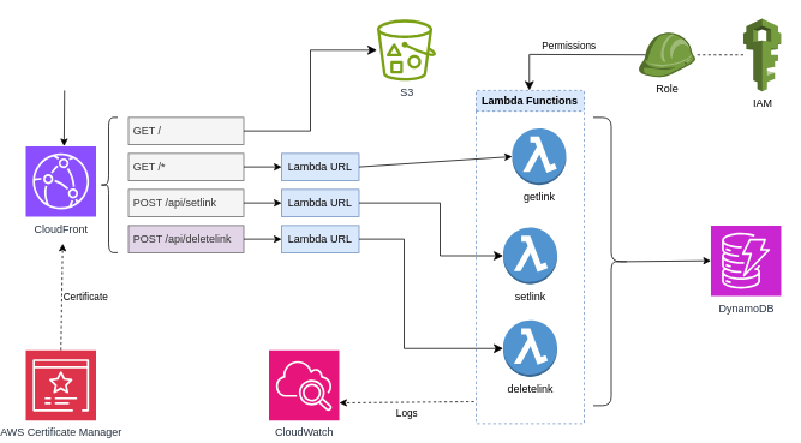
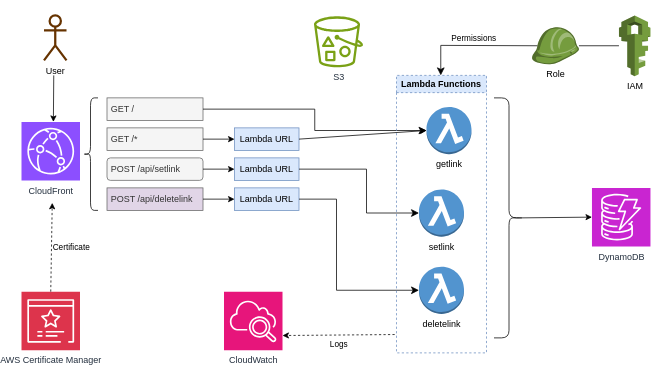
  <mxCell id="0" />
  <mxCell id="1" parent="0" />
  <mxCell id="2" value="CloudFront" style="sketch=0;points=[[0,0,0],[0.25,0,0],[0.5,0,0],[0.75,0,0],[1,0,0],[0,1,0],[0.25,1,0],[0.5,1,0],[0.75,1,0],[1,1,0],[0,0.25,0],[0,0.5,0],[0,0.75,0],[1,0.25,0],[1,0.5,0],[1,0.75,0]];outlineConnect=0;fontColor=#232F3E;fillColor=#8C4FFF;strokeColor=#ffffff;dashed=0;verticalLabelPosition=bottom;verticalAlign=top;align=center;html=1;fontSize=12;fontStyle=0;aspect=fixed;shape=mxgraph.aws4.resourceIcon;resIcon=mxgraph.aws4.cloudfront;" parent="1" vertex="1"><mxGeometry x="20" y="162" width="78" height="78" as="geometry" /></mxCell>
  <mxCell id="3" value="DynamoDB" style="sketch=0;points=[[0,0,0],[0.25,0,0],[0.5,0,0],[0.75,0,0],[1,0,0],[0,1,0],[0.25,1,0],[0.5,1,0],[0.75,1,0],[1,1,0],[0,0.25,0],[0,0.5,0],[0,0.75,0],[1,0.25,0],[1,0.5,0],[1,0.75,0]];outlineConnect=0;fontColor=#232F3E;fillColor=#C925D1;strokeColor=#ffffff;dashed=0;verticalLabelPosition=bottom;verticalAlign=top;align=center;html=1;fontSize=12;fontStyle=0;aspect=fixed;shape=mxgraph.aws4.resourceIcon;resIcon=mxgraph.aws4.dynamodb;" parent="1" vertex="1"><mxGeometry x="780.62" y="250" width="78" height="78" as="geometry" /></mxCell>
  <mxCell id="4" value="AWS Certificate Manager" style="sketch=0;points=[[0,0,0],[0.25,0,0],[0.5,0,0],[0.75,0,0],[1,0,0],[0,1,0],[0.25,1,0],[0.5,1,0],[0.75,1,0],[1,1,0],[0,0.25,0],[0,0.5,0],[0,0.75,0],[1,0.25,0],[1,0.5,0],[1,0.75,0]];outlineConnect=0;fontColor=#232F3E;fillColor=#DD344C;strokeColor=#ffffff;dashed=0;verticalLabelPosition=bottom;verticalAlign=top;align=center;html=1;fontSize=12;fontStyle=0;aspect=fixed;shape=mxgraph.aws4.resourceIcon;resIcon=mxgraph.aws4.certificate_manager_3;" parent="1" vertex="1"><mxGeometry x="20" y="388.37" width="78" height="78" as="geometry" /></mxCell>
  <mxCell id="5" value="S3" style="sketch=0;outlineConnect=0;fontColor=#232F3E;gradientColor=none;fillColor=#7AA116;strokeColor=none;dashed=0;verticalLabelPosition=bottom;verticalAlign=top;align=center;html=1;fontSize=12;fontStyle=0;aspect=fixed;pointerEvents=1;shape=mxgraph.aws4.bucket_with_objects;" parent="1" vertex="1"><mxGeometry x="410" y="21.25" width="65.38" height="68" as="geometry" /></mxCell>
  <mxCell id="6" value="CloudWatch" style="sketch=0;points=[[0,0,0],[0.25,0,0],[0.5,0,0],[0.75,0,0],[1,0,0],[0,1,0],[0.25,1,0],[0.5,1,0],[0.75,1,0],[1,1,0],[0,0.25,0],[0,0.5,0],[0,0.75,0],[1,0.25,0],[1,0.5,0],[1,0.75,0]];points=[[0,0,0],[0.25,0,0],[0.5,0,0],[0.75,0,0],[1,0,0],[0,1,0],[0.25,1,0],[0.5,1,0],[0.75,1,0],[1,1,0],[0,0.25,0],[0,0.5,0],[0,0.75,0],[1,0.25,0],[1,0.5,0],[1,0.75,0]];outlineConnect=0;fontColor=#232F3E;fillColor=#E7157B;strokeColor=#ffffff;dashed=0;verticalLabelPosition=bottom;verticalAlign=top;align=center;html=1;fontSize=12;fontStyle=0;aspect=fixed;shape=mxgraph.aws4.resourceIcon;resIcon=mxgraph.aws4.cloudwatch_2;" parent="1" vertex="1"><mxGeometry x="290" y="388.37" width="78" height="78" as="geometry" /></mxCell>
  <mxCell id="7" value="" style="shape=curlyBracket;whiteSpace=wrap;html=1;rounded=1;labelPosition=left;verticalLabelPosition=middle;align=right;verticalAlign=middle;" parent="1" vertex="1"><mxGeometry x="102" y="130" width="20" height="150" as="geometry" /></mxCell>
  <mxCell id="8" value="IAM" style="outlineConnect=0;dashed=0;verticalLabelPosition=bottom;verticalAlign=top;align=center;html=1;shape=mxgraph.aws3.iam;fillColor=#759C3E;gradientColor=none;" parent="1" vertex="1"><mxGeometry x="816.62" y="20" width="42" height="81" as="geometry" /></mxCell>
  <mxCell id="9" value="Role" style="outlineConnect=0;dashed=0;verticalLabelPosition=bottom;verticalAlign=top;align=center;html=1;shape=mxgraph.aws3.role;fillColor=#759C3E;gradientColor=none;" parent="1" vertex="1"><mxGeometry x="700" y="35.75" width="63.25" height="49.5" as="geometry" /></mxCell>
  <mxCell id="10" value="&amp;nbsp;GET /" style="rounded=0;whiteSpace=wrap;html=1;align=left;fillColor=#f5f5f5;fontColor=#333333;strokeColor=#666666;" parent="1" vertex="1"><mxGeometry x="134" y="130" width="128" height="30" as="geometry" /></mxCell>
  <mxCell id="11" value="&amp;nbsp;GET /*" style="rounded=0;whiteSpace=wrap;html=1;align=left;fillColor=#f5f5f5;strokeColor=#666666;fontColor=#333333;" parent="1" vertex="1"><mxGeometry x="134" y="170" width="128" height="30" as="geometry" /></mxCell>
- <mxCell id="12" value="&amp;nbsp;POST /api/setlink" style="rounded=0;whiteSpace=wrap;html=1;align=left;fillColor=#f5f5f5;strokeColor=#666666;fontColor=#333333;" parent="1" vertex="1"><mxGeometry x="134" y="210" width="128" height="30" as="geometry" /></mxCell>
+ <mxCell id="12" value="&amp;nbsp;POST /api/setlink" style="whiteSpace=wrap;html=1;align=left;fillColor=#f5f5f5;strokeColor=#666666;fontColor=#333333;rounded=1;" parent="1" vertex="1"><mxGeometry x="134" y="210" width="128" height="30" as="geometry" /></mxCell>
  <mxCell id="13" value="&amp;nbsp;POST /api/deletelink" style="rounded=0;whiteSpace=wrap;html=1;align=left;fillColor=#e1d5e7;strokeColor=#666666;fontColor=#333333;" parent="1" vertex="1"><mxGeometry x="134" y="250" width="128" height="30" as="geometry" /></mxCell>
  <mxCell id="14" value="Lambda URL" style="rounded=0;whiteSpace=wrap;html=1;align=center;fillColor=#dae8fc;strokeColor=#6c8ebf;" parent="1" vertex="1"><mxGeometry x="304" y="170" width="86" height="30" as="geometry" /></mxCell>
  <mxCell id="15" value="Lambda URL" style="rounded=0;whiteSpace=wrap;html=1;align=center;fillColor=#dae8fc;strokeColor=#6c8ebf;" parent="1" vertex="1"><mxGeometry x="304" y="210" width="86" height="30" as="geometry" /></mxCell>
  <mxCell id="16" value="Lambda URL" style="rounded=0;whiteSpace=wrap;html=1;align=center;fillColor=#dae8fc;strokeColor=#6c8ebf;" parent="1" vertex="1"><mxGeometry x="304" y="250" width="86" height="30" as="geometry" /></mxCell>
  <mxCell id="17" value="" style="endArrow=classic;html=1;rounded=0;entryX=0;entryY=0.5;entryDx=0;entryDy=0;exitX=1;exitY=0.5;exitDx=0;exitDy=0;" parent="1" source="11" target="14" edge="1"><mxGeometry width="50" height="50" relative="1" as="geometry"><mxPoint x="190" y="190" as="sourcePoint" /><mxPoint x="240" y="140" as="targetPoint" /></mxGeometry></mxCell>
  <mxCell id="18" value="" style="endArrow=classic;html=1;rounded=0;entryX=0;entryY=0.5;entryDx=0;entryDy=0;exitX=1;exitY=0.5;exitDx=0;exitDy=0;" parent="1" source="12" target="15" edge="1"><mxGeometry width="50" height="50" relative="1" as="geometry"><mxPoint x="190" y="190" as="sourcePoint" /><mxPoint x="240" y="140" as="targetPoint" /></mxGeometry></mxCell>
  <mxCell id="19" value="" style="endArrow=classic;html=1;rounded=0;entryX=0;entryY=0.5;entryDx=0;entryDy=0;exitX=1;exitY=0.5;exitDx=0;exitDy=0;" parent="1" source="13" target="16" edge="1"><mxGeometry width="50" height="50" relative="1" as="geometry"><mxPoint x="190" y="190" as="sourcePoint" /><mxPoint x="240" y="140" as="targetPoint" /></mxGeometry></mxCell>
  <mxCell id="20" value="" style="endArrow=classic;html=1;rounded=0;exitX=0.1;exitY=0.5;exitDx=0;exitDy=0;exitPerimeter=0;entryX=0;entryY=0.5;entryDx=0;entryDy=0;entryPerimeter=0;" parent="1" source="21" target="3" edge="1"><mxGeometry width="50" height="50" relative="1" as="geometry"><mxPoint x="520" y="305" as="sourcePoint" /><mxPoint x="570" y="255" as="targetPoint" /></mxGeometry></mxCell>
  <mxCell id="21" value="" style="shape=curlyBracket;whiteSpace=wrap;html=1;rounded=1;flipH=1;labelPosition=right;verticalLabelPosition=middle;align=left;verticalAlign=middle;" parent="1" vertex="1"><mxGeometry x="650" y="130" width="40" height="320" as="geometry" /></mxCell>
- <mxCell id="22" value="" style="endArrow=none;html=1;rounded=0;endFill=0;dashed=1;" parent="1" source="8" target="9" edge="1"><mxGeometry width="50" height="50" relative="1" as="geometry"><mxPoint x="616.62" y="195.5" as="sourcePoint" /><mxPoint x="666.62" y="145.5" as="targetPoint" /></mxGeometry></mxCell>
+ <mxCell id="22" value="" style="endArrow=none;html=1;rounded=0;endFill=0;dashed=0;" parent="1" source="8" target="9" edge="1"><mxGeometry width="50" height="50" relative="1" as="geometry"><mxPoint x="616.62" y="195.5" as="sourcePoint" /><mxPoint x="666.62" y="145.5" as="targetPoint" /></mxGeometry></mxCell>
  <mxCell id="23" value="Permissions" style="edgeStyle=elbowEdgeStyle;elbow=vertical;endArrow=classic;html=1;curved=0;rounded=0;endSize=8;startSize=8;entryX=0.492;entryY=0;entryDx=0;entryDy=0;exitX=0.125;exitY=0.5;exitDx=0;exitDy=0;exitPerimeter=0;dashed=0;align=center;labelPosition=center;verticalLabelPosition=top;verticalAlign=bottom;entryPerimeter=0;" parent="1" source="9" target="28" edge="1"><mxGeometry width="50" height="50" relative="1" as="geometry"><mxPoint x="470" y="230" as="sourcePoint" /><mxPoint x="584" y="110" as="targetPoint" /><Array as="points"><mxPoint x="650" y="60" /></Array></mxGeometry></mxCell>
- <mxCell id="24" value="" style="edgeStyle=elbowEdgeStyle;elbow=horizontal;endArrow=classic;html=1;curved=0;rounded=0;endSize=8;startSize=8;exitX=1;exitY=0.5;exitDx=0;exitDy=0;" parent="1" source="10" target="5" edge="1"><mxGeometry width="50" height="50" relative="1" as="geometry"><mxPoint x="470" y="310" as="sourcePoint" /><mxPoint x="520" y="260" as="targetPoint" /></mxGeometry></mxCell>
+ <mxCell id="24" value="" style="edgeStyle=elbowEdgeStyle;elbow=horizontal;endArrow=classic;html=1;curved=0;rounded=0;endSize=8;startSize=8;exitX=1;exitY=0.5;exitDx=0;exitDy=0;" parent="1" source="10" target="31" edge="1"><mxGeometry width="50" height="50" relative="1" as="geometry"><mxPoint x="470" y="310" as="sourcePoint" /><mxPoint x="520" y="260" as="targetPoint" /></mxGeometry></mxCell>
  <mxCell id="25" value="" style="endArrow=classic;html=1;rounded=0;exitX=1;exitY=0.5;exitDx=0;exitDy=0;entryX=0;entryY=0.5;entryDx=0;entryDy=0;entryPerimeter=0;" parent="1" source="14" target="31" edge="1"><mxGeometry width="50" height="50" relative="1" as="geometry"><mxPoint x="470" y="230" as="sourcePoint" /><mxPoint x="542.5" y="185" as="targetPoint" /></mxGeometry></mxCell>
  <mxCell id="26" value="" style="edgeStyle=elbowEdgeStyle;elbow=horizontal;endArrow=classic;html=1;curved=0;rounded=0;endSize=8;startSize=8;exitX=1;exitY=0.5;exitDx=0;exitDy=0;entryX=0;entryY=0.5;entryDx=0;entryDy=0;entryPerimeter=0;" parent="1" source="15" target="30" edge="1"><mxGeometry width="50" height="50" relative="1" as="geometry"><mxPoint x="470" y="300" as="sourcePoint" /><mxPoint x="540" y="280" as="targetPoint" /><Array as="points"><mxPoint x="480" y="260" /></Array></mxGeometry></mxCell>
  <mxCell id="27" value="" style="edgeStyle=elbowEdgeStyle;elbow=horizontal;endArrow=classic;html=1;curved=0;rounded=0;endSize=8;startSize=8;exitX=1;exitY=0.5;exitDx=0;exitDy=0;entryX=0;entryY=0.5;entryDx=0;entryDy=0;entryPerimeter=0;" parent="1" source="16" target="29" edge="1"><mxGeometry width="50" height="50" relative="1" as="geometry"><mxPoint x="470" y="300" as="sourcePoint" /><mxPoint x="500" y="340" as="targetPoint" /><Array as="points"><mxPoint x="440" y="320" /></Array></mxGeometry></mxCell>
  <mxCell id="28" value="Lambda Functions" style="swimlane;whiteSpace=wrap;html=1;fillColor=#dae8fc;strokeColor=#6c8ebf;dashed=1;" parent="1" vertex="1"><mxGeometry x="520" y="100" width="120" height="370" as="geometry" /></mxCell>
  <mxCell id="29" value="deletelink" style="outlineConnect=0;dashed=0;verticalLabelPosition=bottom;verticalAlign=top;align=center;html=1;shape=mxgraph.aws3.lambda_function;fillColor=#5294CF;gradientColor=none;" parent="28" vertex="1"><mxGeometry x="30" y="255" width="60" height="63" as="geometry" /></mxCell>
  <mxCell id="30" value="setlink" style="outlineConnect=0;dashed=0;verticalLabelPosition=bottom;verticalAlign=top;align=center;html=1;shape=mxgraph.aws3.lambda_function;fillColor=#5294CF;gradientColor=none;" parent="28" vertex="1"><mxGeometry x="30" y="152" width="60" height="63" as="geometry" /></mxCell>
  <mxCell id="31" value="getlink" style="outlineConnect=0;dashed=0;verticalLabelPosition=bottom;verticalAlign=top;align=center;html=1;shape=mxgraph.aws3.lambda_function;fillColor=#5294CF;gradientColor=none;" parent="28" vertex="1"><mxGeometry x="40" y="42" width="60" height="63" as="geometry" /></mxCell>
  <mxCell id="32" value="Logs" style="endArrow=classic;html=1;rounded=0;exitX=-0.003;exitY=0.883;exitDx=0;exitDy=0;exitPerimeter=0;dashed=1;labelPosition=center;verticalLabelPosition=bottom;align=center;verticalAlign=top;entryX=1;entryY=0.75;entryDx=0;entryDy=0;entryPerimeter=0;" parent="1" target="6" edge="1"><mxGeometry width="50" height="50" relative="1" as="geometry"><mxPoint x="517.604" y="445.54" as="sourcePoint" /><mxPoint x="380" y="340" as="targetPoint" /></mxGeometry></mxCell>
+ <mxCell id="33" value="User" style="shape=umlActor;verticalLabelPosition=bottom;verticalAlign=top;html=1;outlineConnect=0;fillColor=none;strokeColor=#663300;strokeWidth=3;" parent="1" vertex="1"><mxGeometry x="50" y="20" width="30" height="60" as="geometry" /></mxCell>
  <mxCell id="34" value="" style="endArrow=classic;html=1;rounded=0;" parent="1" edge="1"><mxGeometry width="50" height="50" relative="1" as="geometry"><mxPoint x="63" y="100" as="sourcePoint" /><mxPoint x="62.5" y="162" as="targetPoint" /></mxGeometry></mxCell>
  <mxCell id="35" value="Certificate" style="endArrow=classic;html=1;rounded=0;dashed=1;exitX=0.5;exitY=0;exitDx=0;exitDy=0;exitPerimeter=0;labelPosition=left;verticalLabelPosition=middle;align=left;verticalAlign=middle;" parent="1" source="4" edge="1"><mxGeometry width="50" height="50" relative="1" as="geometry"><mxPoint x="60.91" y="340" as="sourcePoint" /><mxPoint x="61" y="270" as="targetPoint" /></mxGeometry></mxCell>
